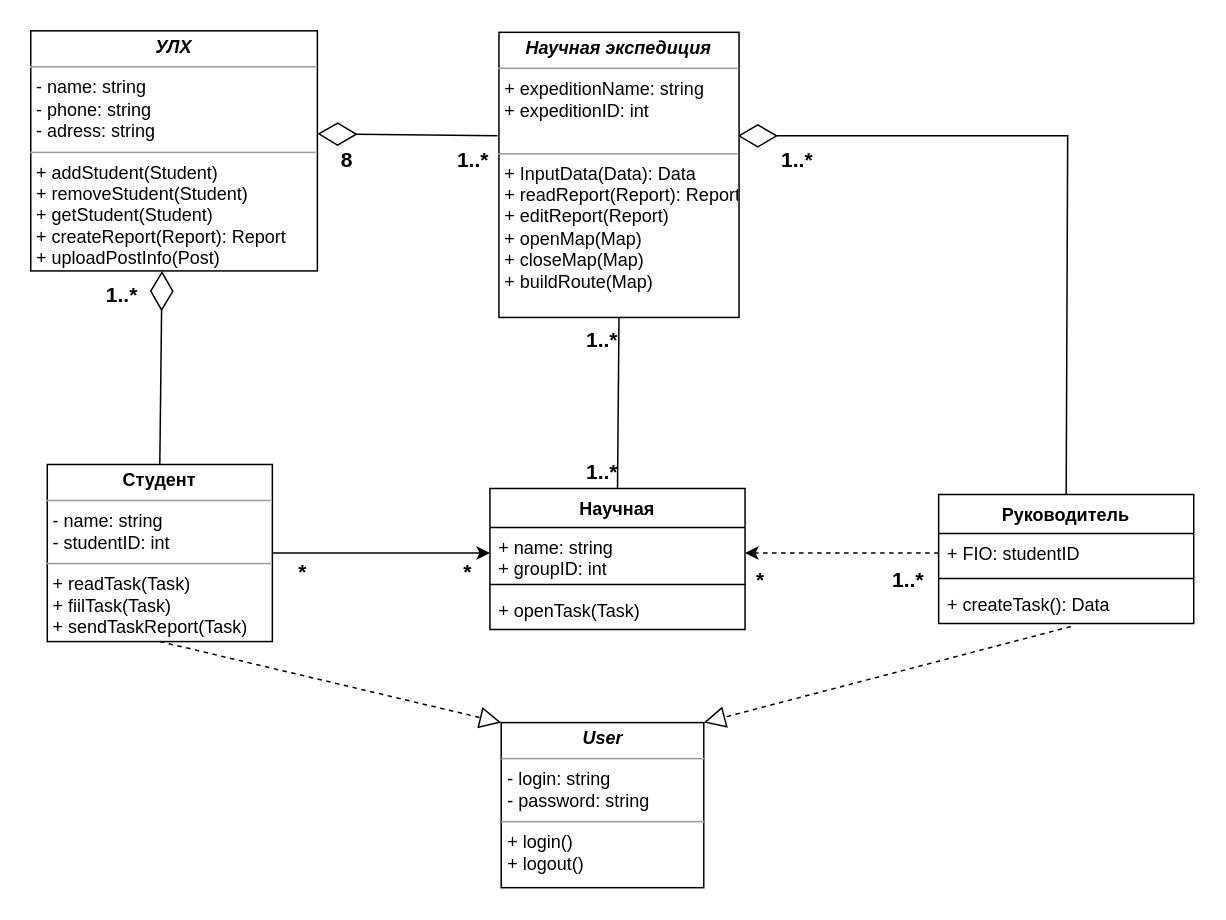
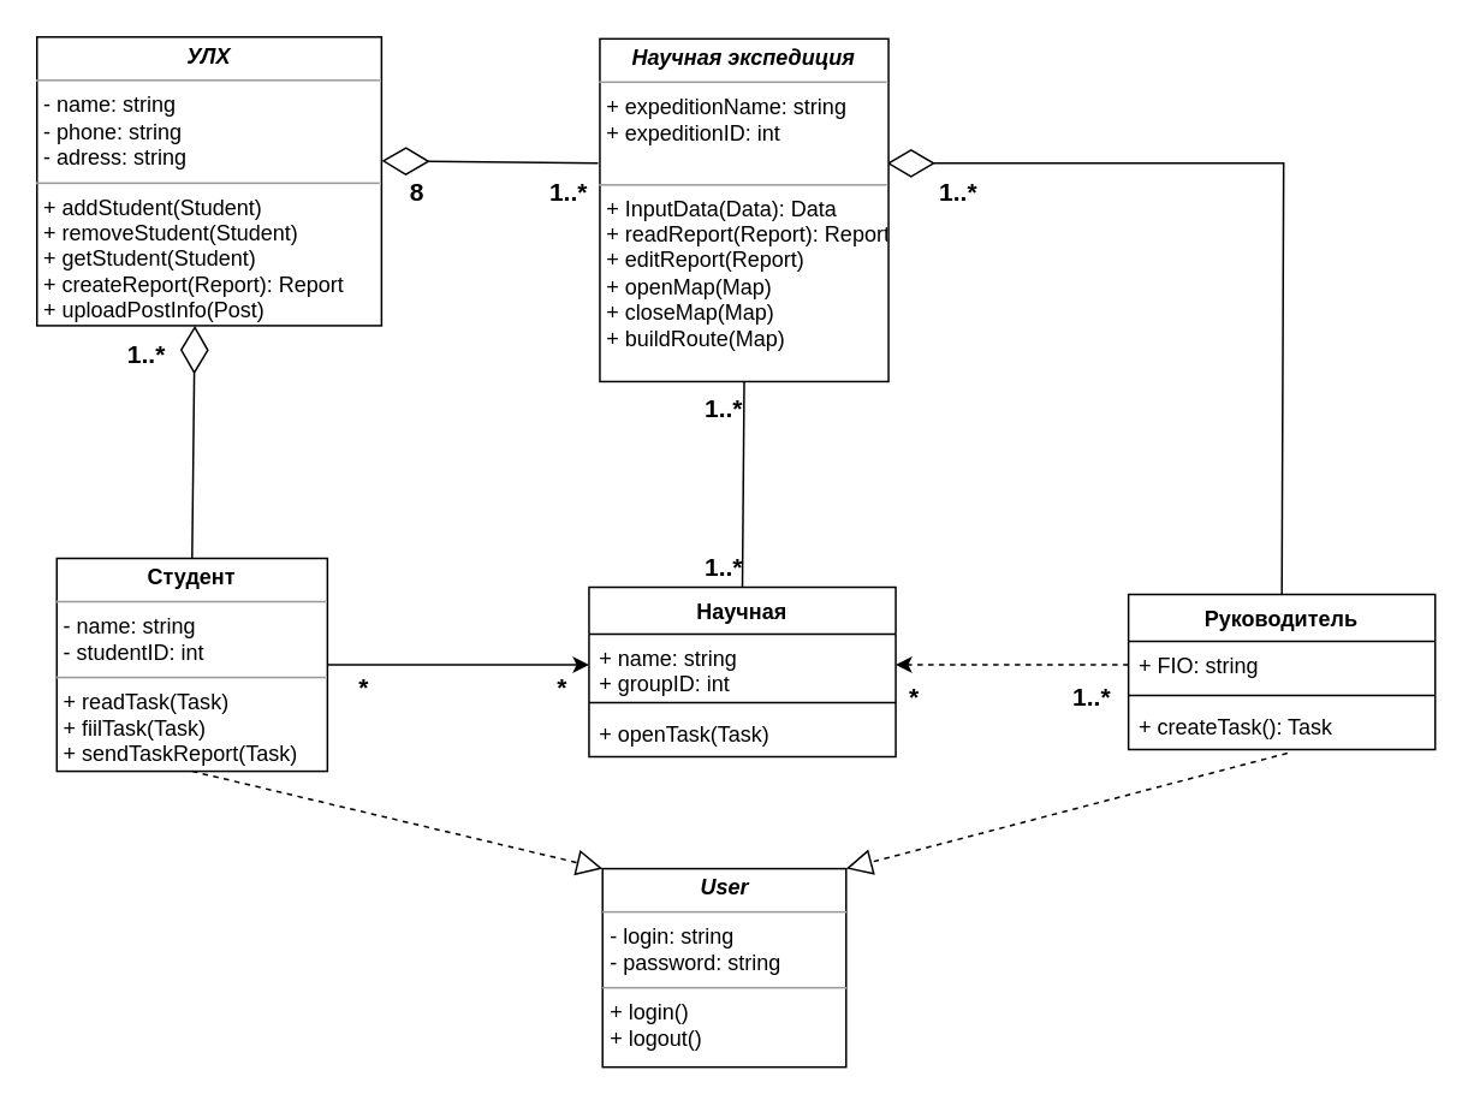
  <mxCell id="0" />
  <mxCell id="1" parent="0" />
  <mxCell id="2" value="Руководитель" style="swimlane;fontStyle=1;align=center;verticalAlign=top;childLayout=stackLayout;horizontal=1;startSize=26;horizontalStack=0;resizeParent=1;resizeParentMax=0;resizeLast=0;collapsible=1;marginBottom=0;" vertex="1" parent="1"><mxGeometry x="625" y="329" width="170" height="86" as="geometry" /></mxCell>
- <mxCell id="3" value="+ FIO: studentID" style="text;strokeColor=none;fillColor=none;align=left;verticalAlign=top;spacingLeft=4;spacingRight=4;overflow=hidden;rotatable=0;points=[[0,0.5],[1,0.5]];portConstraint=eastwest;" vertex="1" parent="2"><mxGeometry y="26" width="170" height="26" as="geometry" /></mxCell>
+ <mxCell id="3" value="+ FIO: string" style="text;strokeColor=none;fillColor=none;align=left;verticalAlign=top;spacingLeft=4;spacingRight=4;overflow=hidden;rotatable=0;points=[[0,0.5],[1,0.5]];portConstraint=eastwest;" vertex="1" parent="2"><mxGeometry y="26" width="170" height="26" as="geometry" /></mxCell>
  <mxCell id="4" value="" style="line;strokeWidth=1;fillColor=none;align=left;verticalAlign=middle;spacingTop=-1;spacingLeft=3;spacingRight=3;rotatable=0;labelPosition=right;points=[];portConstraint=eastwest;" vertex="1" parent="2"><mxGeometry y="52" width="170" height="8" as="geometry" /></mxCell>
- <mxCell id="5" value="+ createTask(): Data&#10;" style="text;strokeColor=none;fillColor=none;align=left;verticalAlign=top;spacingLeft=4;spacingRight=4;overflow=hidden;rotatable=0;points=[[0,0.5],[1,0.5]];portConstraint=eastwest;" vertex="1" parent="2"><mxGeometry y="60" width="170" height="26" as="geometry" /></mxCell>
+ <mxCell id="5" value="+ createTask(): Task&#10;" style="text;strokeColor=none;fillColor=none;align=left;verticalAlign=top;spacingLeft=4;spacingRight=4;overflow=hidden;rotatable=0;points=[[0,0.5],[1,0.5]];portConstraint=eastwest;" vertex="1" parent="2"><mxGeometry y="60" width="170" height="26" as="geometry" /></mxCell>
  <mxCell id="6" value="Научная" style="swimlane;fontStyle=1;align=center;verticalAlign=top;childLayout=stackLayout;horizontal=1;startSize=26;horizontalStack=0;resizeParent=1;resizeParentMax=0;resizeLast=0;collapsible=1;marginBottom=0;" vertex="1" parent="1"><mxGeometry x="326" y="325" width="170" height="94" as="geometry" /></mxCell>
  <mxCell id="7" value="+ name: string&#10;+ groupID: int&#10;" style="text;strokeColor=none;fillColor=none;align=left;verticalAlign=top;spacingLeft=4;spacingRight=4;overflow=hidden;rotatable=0;points=[[0,0.5],[1,0.5]];portConstraint=eastwest;" vertex="1" parent="6"><mxGeometry y="26" width="170" height="34" as="geometry" /></mxCell>
  <mxCell id="8" value="" style="line;strokeWidth=1;fillColor=none;align=left;verticalAlign=middle;spacingTop=-1;spacingLeft=3;spacingRight=3;rotatable=0;labelPosition=right;points=[];portConstraint=eastwest;" vertex="1" parent="6"><mxGeometry y="60" width="170" height="8" as="geometry" /></mxCell>
  <mxCell id="9" value="+ openTask(Task)" style="text;strokeColor=none;fillColor=none;align=left;verticalAlign=top;spacingLeft=4;spacingRight=4;overflow=hidden;rotatable=0;points=[[0,0.5],[1,0.5]];portConstraint=eastwest;" vertex="1" parent="6"><mxGeometry y="68" width="170" height="26" as="geometry" /></mxCell>
  <mxCell id="10" value="&lt;p style=&quot;margin: 0px ; margin-top: 4px ; text-align: center&quot;&gt;&lt;b&gt;Студент&lt;/b&gt;&lt;/p&gt;&lt;hr size=&quot;1&quot;&gt;&lt;p style=&quot;margin: 0px ; margin-left: 4px&quot;&gt;- name: string&lt;/p&gt;&lt;p style=&quot;margin: 0px ; margin-left: 4px&quot;&gt;- studentID: int&lt;/p&gt;&lt;hr size=&quot;1&quot;&gt;&lt;p style=&quot;margin: 0px ; margin-left: 4px&quot;&gt;+ readTask(Task)&lt;/p&gt;&lt;p style=&quot;margin: 0px ; margin-left: 4px&quot;&gt;+ fiilTask(Task)&lt;br&gt;+ sendTaskReport(Task)&lt;/p&gt;&lt;p style=&quot;margin: 0px ; margin-left: 4px&quot;&gt;&lt;br&gt;&lt;/p&gt;" style="verticalAlign=top;align=left;overflow=fill;fontSize=12;fontFamily=Helvetica;html=1;" vertex="1" parent="1"><mxGeometry x="31" y="309" width="150" height="118" as="geometry" /></mxCell>
  <mxCell id="11" value="&lt;p style=&quot;margin: 0px ; margin-top: 4px ; text-align: center&quot;&gt;&lt;i&gt;&lt;b&gt;УЛХ&lt;/b&gt;&lt;/i&gt;&lt;/p&gt;&lt;hr size=&quot;1&quot;&gt;&lt;p style=&quot;margin: 0px ; margin-left: 4px&quot;&gt;- name: string&lt;br&gt;- phone: string&lt;/p&gt;&lt;p style=&quot;margin: 0px ; margin-left: 4px&quot;&gt;- adress: string&lt;/p&gt;&lt;hr size=&quot;1&quot;&gt;&lt;p style=&quot;margin: 0px ; margin-left: 4px&quot;&gt;+ addStudent(Student)&lt;br&gt;+ removeStudent(Student)&lt;/p&gt;&lt;p style=&quot;margin: 0px ; margin-left: 4px&quot;&gt;+ getStudent(Student)&lt;/p&gt;&lt;p style=&quot;margin: 0px ; margin-left: 4px&quot;&gt;+ createReport(Report): Report&lt;/p&gt;&lt;p style=&quot;margin: 0px ; margin-left: 4px&quot;&gt;+ uploadPostInfo(Post)&lt;/p&gt;" style="verticalAlign=top;align=left;overflow=fill;fontSize=12;fontFamily=Helvetica;html=1;" vertex="1" parent="1"><mxGeometry x="20" y="20" width="191" height="160" as="geometry" /></mxCell>
  <mxCell id="12" value="&lt;b&gt;&lt;font style=&quot;font-size: 14px&quot;&gt;1..*&lt;/font&gt;&lt;/b&gt;" style="text;html=1;strokeColor=none;fillColor=none;align=center;verticalAlign=middle;whiteSpace=wrap;rounded=0;" vertex="1" parent="1"><mxGeometry x="575" y="371" width="60" height="30" as="geometry" /></mxCell>
  <mxCell id="13" value="" style="endArrow=classic;html=1;rounded=0;exitX=0;exitY=0.5;exitDx=0;exitDy=0;entryX=1;entryY=0.5;entryDx=0;entryDy=0;dashed=1;" edge="1" parent="1" source="3" target="7"><mxGeometry width="50" height="50" relative="1" as="geometry"><mxPoint x="591" y="433" as="sourcePoint" /><mxPoint x="461" y="426" as="targetPoint" /></mxGeometry></mxCell>
  <mxCell id="14" value="" style="endArrow=classic;html=1;rounded=0;exitX=1;exitY=0.5;exitDx=0;exitDy=0;entryX=0;entryY=0.5;entryDx=0;entryDy=0;" edge="1" parent="1" source="10" target="7"><mxGeometry width="50" height="50" relative="1" as="geometry"><mxPoint x="231" y="301" as="sourcePoint" /><mxPoint x="281" y="251" as="targetPoint" /></mxGeometry></mxCell>
  <mxCell id="15" value="&lt;b&gt;&lt;font style=&quot;font-size: 14px&quot;&gt;*&lt;/font&gt;&lt;/b&gt;" style="text;html=1;align=center;verticalAlign=middle;resizable=0;points=[];autosize=1;strokeColor=none;fillColor=none;" vertex="1" parent="1"><mxGeometry y="371" width="20" height="20" as="geometry" x="191" /></mxCell>
  <mxCell id="16" value="&lt;b&gt;&lt;font style=&quot;font-size: 14px&quot;&gt;*&lt;/font&gt;&lt;/b&gt;" style="text;html=1;align=center;verticalAlign=middle;resizable=0;points=[];autosize=1;strokeColor=none;fillColor=none;" vertex="1" parent="1"><mxGeometry x="301" y="371" width="20" height="20" as="geometry" /></mxCell>
  <mxCell id="17" value="" style="endArrow=diamondThin;endFill=0;endSize=24;html=1;rounded=0;fontSize=14;exitX=0.5;exitY=0;exitDx=0;exitDy=0;entryX=0.458;entryY=1;entryDx=0;entryDy=0;entryPerimeter=0;" edge="1" parent="1" source="10" target="11"><mxGeometry width="160" relative="1" as="geometry"><mxPoint x="151" y="221" as="sourcePoint" /><mxPoint x="311" y="221" as="targetPoint" /></mxGeometry></mxCell>
  <mxCell id="18" value="" style="endArrow=diamondThin;endFill=0;endSize=24;html=1;rounded=0;fontSize=14;entryX=1;entryY=0.5;entryDx=0;entryDy=0;exitX=0.5;exitY=0;exitDx=0;exitDy=0;" edge="1" parent="1" source="2"><mxGeometry width="160" relative="1" as="geometry"><mxPoint x="691" y="311" as="sourcePoint" /><mxPoint x="491" y="90" as="targetPoint" /><Array as="points"><mxPoint x="711" y="90" /></Array></mxGeometry></mxCell>
  <mxCell id="19" value="" style="endArrow=diamondThin;endFill=0;endSize=24;html=1;rounded=0;fontSize=14;exitX=0;exitY=0.5;exitDx=0;exitDy=0;entryX=1;entryY=0.429;entryDx=0;entryDy=0;entryPerimeter=0;" edge="1" parent="1" target="11"><mxGeometry width="160" relative="1" as="geometry"><mxPoint x="331" y="90" as="sourcePoint" /><mxPoint x="121.02" y="181" as="targetPoint" /></mxGeometry></mxCell>
  <mxCell id="20" value="&lt;b&gt;&lt;font style=&quot;font-size: 14px&quot;&gt;1..*&lt;/font&gt;&lt;/b&gt;" style="text;html=1;strokeColor=none;fillColor=none;align=center;verticalAlign=middle;whiteSpace=wrap;rounded=0;" vertex="1" parent="1"><mxGeometry x="285" y="91" width="60" height="30" as="geometry" /></mxCell>
  <mxCell id="21" value="&lt;b&gt;&lt;font style=&quot;font-size: 14px&quot;&gt;8&lt;/font&gt;&lt;/b&gt;" style="text;html=1;strokeColor=none;fillColor=none;align=center;verticalAlign=middle;whiteSpace=wrap;rounded=0;" vertex="1" parent="1"><mxGeometry x="201" y="91" width="60" height="30" as="geometry" /></mxCell>
  <mxCell id="22" value="&lt;b&gt;&lt;font style=&quot;font-size: 14px&quot;&gt;1..*&lt;/font&gt;&lt;/b&gt;" style="text;html=1;strokeColor=none;fillColor=none;align=center;verticalAlign=middle;whiteSpace=wrap;rounded=0;" vertex="1" parent="1"><mxGeometry x="501" y="91" width="60" height="30" as="geometry" /></mxCell>
  <mxCell id="23" value="&lt;b&gt;&lt;font style=&quot;font-size: 14px&quot;&gt;1..*&lt;/font&gt;&lt;/b&gt;" style="text;html=1;strokeColor=none;fillColor=none;align=center;verticalAlign=middle;whiteSpace=wrap;rounded=0;" vertex="1" parent="1"><mxGeometry x="51" y="181" width="60" height="30" as="geometry" /></mxCell>
  <mxCell id="24" value="&lt;p style=&quot;margin: 0px ; margin-top: 4px ; text-align: center&quot;&gt;&lt;i&gt;&lt;font style=&quot;font-size: 12px&quot;&gt;&lt;b&gt;Научная экспедиция&lt;/b&gt;&lt;/font&gt;&lt;/i&gt;&lt;/p&gt;&lt;hr size=&quot;1&quot;&gt;&lt;p style=&quot;margin: 0px ; margin-left: 4px&quot;&gt;+ expeditionName: string&lt;br&gt;+ expeditionID: int&lt;/p&gt;&lt;p style=&quot;margin: 0px ; margin-left: 4px&quot;&gt;&lt;br&gt;&lt;/p&gt;&lt;hr size=&quot;1&quot;&gt;&lt;p style=&quot;margin: 0px ; margin-left: 4px&quot;&gt;+ InputData(Data): Data&lt;br&gt;+ readReport(Report): Report&lt;/p&gt;&lt;p style=&quot;margin: 0px ; margin-left: 4px&quot;&gt;+ editReport(Report)&lt;/p&gt;&lt;p style=&quot;margin: 0px ; margin-left: 4px&quot;&gt;+ openMap(Map)&lt;/p&gt;&lt;p style=&quot;margin: 0px ; margin-left: 4px&quot;&gt;+ closeMap(Map)&lt;/p&gt;&lt;p style=&quot;margin: 0px ; margin-left: 4px&quot;&gt;+ buildRoute(Map)&lt;/p&gt;" style="verticalAlign=top;align=left;overflow=fill;fontSize=12;fontFamily=Helvetica;html=1;direction=south;" vertex="1" parent="1"><mxGeometry x="332" y="21" width="160" height="190" as="geometry" /></mxCell>
  <mxCell id="25" value="" style="endArrow=none;html=1;rounded=0;fontSize=12;entryX=1;entryY=0.5;entryDx=0;entryDy=0;exitX=0.5;exitY=0;exitDx=0;exitDy=0;" edge="1" parent="1" source="6" target="24"><mxGeometry width="50" height="50" relative="1" as="geometry"><mxPoint x="301" y="291" as="sourcePoint" /><mxPoint x="351" y="241" as="targetPoint" /></mxGeometry></mxCell>
  <mxCell id="26" value="&lt;b&gt;&lt;font style=&quot;font-size: 14px&quot;&gt;1..*&lt;/font&gt;&lt;/b&gt;" style="text;html=1;strokeColor=none;fillColor=none;align=center;verticalAlign=middle;whiteSpace=wrap;rounded=0;" vertex="1" parent="1"><mxGeometry x="371" y="299" width="60" height="30" as="geometry" /></mxCell>
  <mxCell id="27" value="&lt;b&gt;&lt;font style=&quot;font-size: 14px&quot;&gt;1..*&lt;/font&gt;&lt;/b&gt;" style="text;html=1;strokeColor=none;fillColor=none;align=center;verticalAlign=middle;whiteSpace=wrap;rounded=0;" vertex="1" parent="1"><mxGeometry x="371" y="211" width="60" height="30" as="geometry" /></mxCell>
  <mxCell id="28" value="&lt;b&gt;&lt;font style=&quot;font-size: 14px&quot;&gt;*&lt;/font&gt;&lt;/b&gt;" style="text;html=1;align=center;verticalAlign=middle;resizable=0;points=[];autosize=1;strokeColor=none;fillColor=none;" vertex="1" parent="1"><mxGeometry x="496" y="376" width="20" height="20" as="geometry" /></mxCell>
  <mxCell id="29" value="&lt;p style=&quot;margin: 0px ; margin-top: 4px ; text-align: center&quot;&gt;&lt;i&gt;&lt;b&gt;User&lt;/b&gt;&lt;/i&gt;&lt;/p&gt;&lt;hr size=&quot;1&quot;&gt;&lt;p style=&quot;margin: 0px ; margin-left: 4px&quot;&gt;- login: string&lt;br&gt;- password: string&lt;/p&gt;&lt;hr size=&quot;1&quot;&gt;&lt;p style=&quot;margin: 0px ; margin-left: 4px&quot;&gt;+ login()&lt;br&gt;+ logout()&lt;/p&gt;" style="verticalAlign=top;align=left;overflow=fill;fontSize=12;fontFamily=Helvetica;html=1;" vertex="1" parent="1"><mxGeometry x="333.5" y="481" width="135" height="110" as="geometry" /></mxCell>
  <mxCell id="30" value="" style="endArrow=block;dashed=1;endFill=0;endSize=12;html=1;rounded=0;fontSize=12;exitX=0.5;exitY=1;exitDx=0;exitDy=0;entryX=0;entryY=0;entryDx=0;entryDy=0;" edge="1" parent="1" source="10" target="29"><mxGeometry width="160" relative="1" as="geometry"><mxPoint x="51" y="531" as="sourcePoint" /><mxPoint x="211" y="531" as="targetPoint" /></mxGeometry></mxCell>
  <mxCell id="31" value="" style="endArrow=block;dashed=1;endFill=0;endSize=12;html=1;rounded=0;fontSize=12;exitX=0.518;exitY=1.077;exitDx=0;exitDy=0;entryX=1;entryY=0;entryDx=0;entryDy=0;exitPerimeter=0;" edge="1" parent="1" source="5" target="29"><mxGeometry width="160" relative="1" as="geometry"><mxPoint x="121" y="423" as="sourcePoint" /><mxPoint x="326" as="targetPoint" y="491" /></mxGeometry></mxCell>
